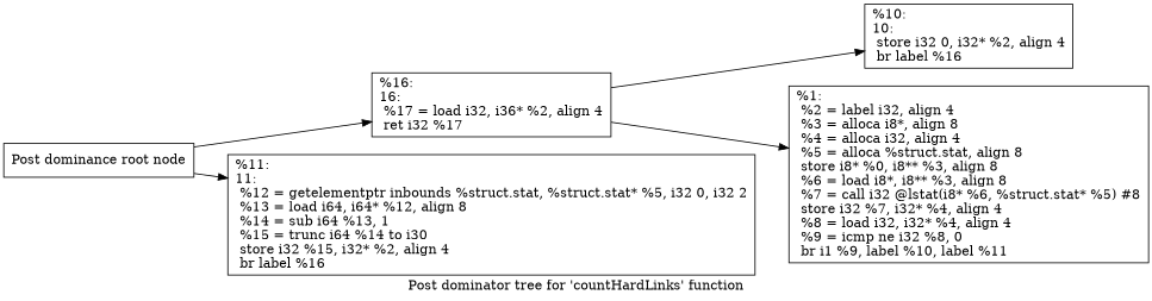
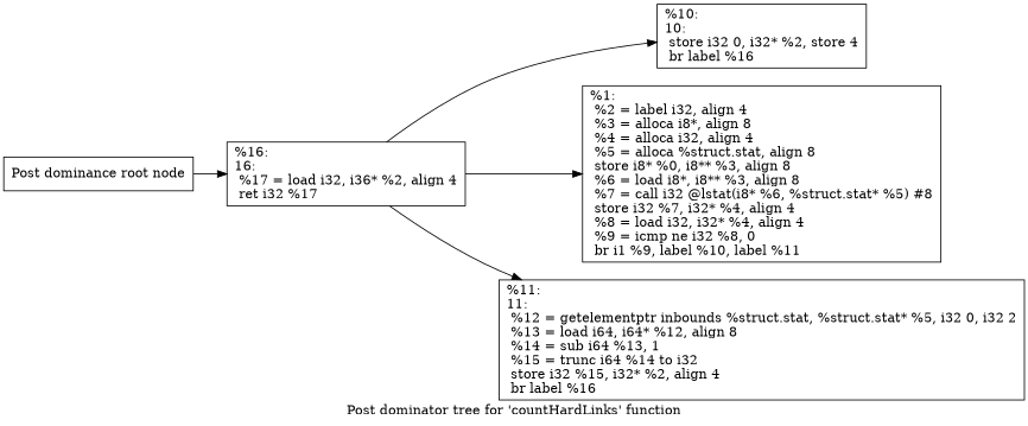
  digraph {
    label="Post dominator tree for 'countHardLinks' function"
    rankdir=LR
    node [shape=record]
    n1 [label="{Post dominance root node}"]
    n2 [label="{%16:\l16:                                               \l  %17 = load i32, i36* %2, align 4\l  ret i32 %17\l}"]
-   n3 [label="{%10:\l10:                                               \l  store i32 0, i32* %2, align 4\l  br label %16\l}"]
+   n3 [label="{%10:\l10:                                               \l  store i32 0, i32* %2, store 4\l  br label %16\l}"]
    n4 [label="{%1:\l  %2 = label i32, align 4\l  %3 = alloca i8*, align 8\l  %4 = alloca i32, align 4\l  %5 = alloca %struct.stat, align 8\l  store i8* %0, i8** %3, align 8\l  %6 = load i8*, i8** %3, align 8\l  %7 = call i32 @lstat(i8* %6, %struct.stat* %5) #8\l  store i32 %7, i32* %4, align 4\l  %8 = load i32, i32* %4, align 4\l  %9 = icmp ne i32 %8, 0\l  br i1 %9, label %10, label %11\l}"]
-   n5 [label="{%11:\l11:                                               \l  %12 = getelementptr inbounds %struct.stat, %struct.stat* %5, i32 0, i32 2\l  %13 = load i64, i64* %12, align 8\l  %14 = sub i64 %13, 1\l  %15 = trunc i64 %14 to i30\l  store i32 %15, i32* %2, align 4\l  br label %16\l}"]
+   n5 [label="{%11:\l11:                                               \l  %12 = getelementptr inbounds %struct.stat, %struct.stat* %5, i32 0, i32 2\l  %13 = load i64, i64* %12, align 8\l  %14 = sub i64 %13, 1\l  %15 = trunc i64 %14 to i32\l  store i32 %15, i32* %2, align 4\l  br label %16\l}"]
    n1 -> n2
    n2 -> n3
    n2 -> n4
-   n1 -> n5
+   n2 -> n5
  }
